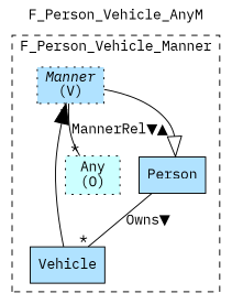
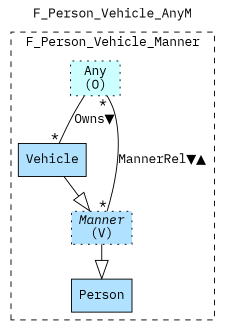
  digraph {
    fontname="IBM Plex Mono"
    label=F_Person_Vehicle_AnyM
    labelfontsize=12
    labelloc=tl
    node [fillcolor=lightskyblue1 fontname="IBM Plex Mono" shape=record style="filled,dotted"]
    edge [fontname="IBM Plex Mono"]
    n1 [fillcolor="#CCFFFF" label=<Any<br/>(O)>]
    n2 [label=Person style=filled]
    n3 [label=Vehicle style=filled]
    n4 [label=<{<I>Manner</I><br/>(V)}>]
    subgraph cluster_1 {
      label=F_Person_Vehicle_Manner
      style=dashed
      n1
      n2
      n3
      n4
    }
-   n2 -> n3 [dir=none headlabel="*" label="Owns▼"]
-   n3 -> n4 [arrowhead=normal arrowsize=2.0]
+   n1 -> n3 [dir=none headlabel="*" label="Owns▼"]
+   n3 -> n4 [arrowhead=onormal arrowsize=2.0]
    n4 -> n1 [dir=none headlabel="*" label="MannerRel▼▲" taillabel="*"]
    n4 -> n2 [arrowhead=onormal arrowsize=2.0]
  }
